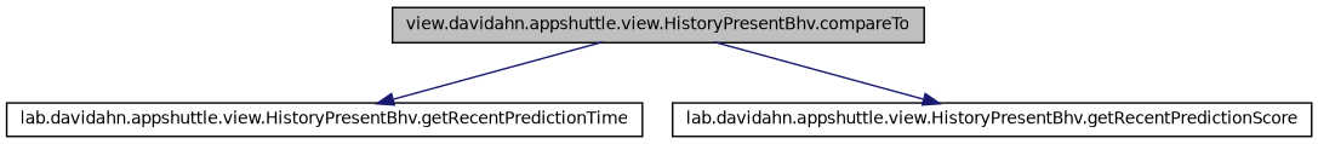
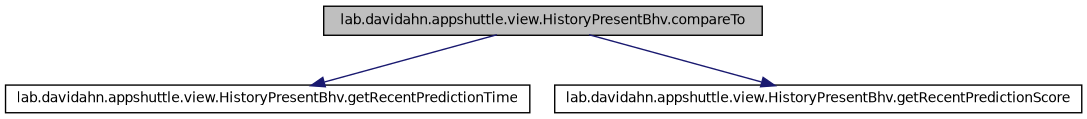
  digraph {
    rankdir=TB
    node [color=black fillcolor=white fontname=Helvetica fontsize=10 shape=record style=filled]
    edge [color=midnightblue fontname=Helvetica fontsize=10 labelfontname=Helvetica labelfontsize=10 style=solid]
-   n1 [fillcolor=grey75 fontcolor=black height=0.2 label="view.davidahn.appshuttle.view.HistoryPresentBhv.compareTo" width=0.4]
+   n1 [fillcolor=grey75 fontcolor=black height=0.2 label="lab.davidahn.appshuttle.view.HistoryPresentBhv.compareTo" width=0.4]
    n2 [height=0.2 label="lab.davidahn.appshuttle.view.HistoryPresentBhv.getRecentPredictionTime" width=0.4]
    n3 [height=0.2 label="lab.davidahn.appshuttle.view.HistoryPresentBhv.getRecentPredictionScore" width=0.4]
    n1 -> n2
    n1 -> n3
  }
